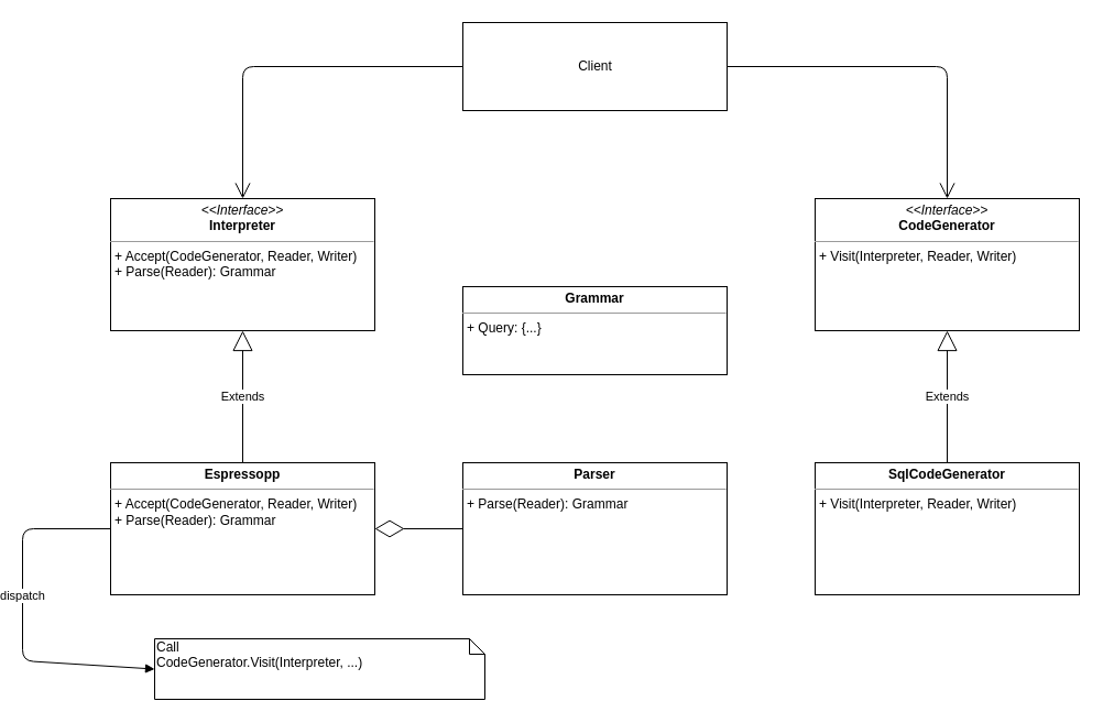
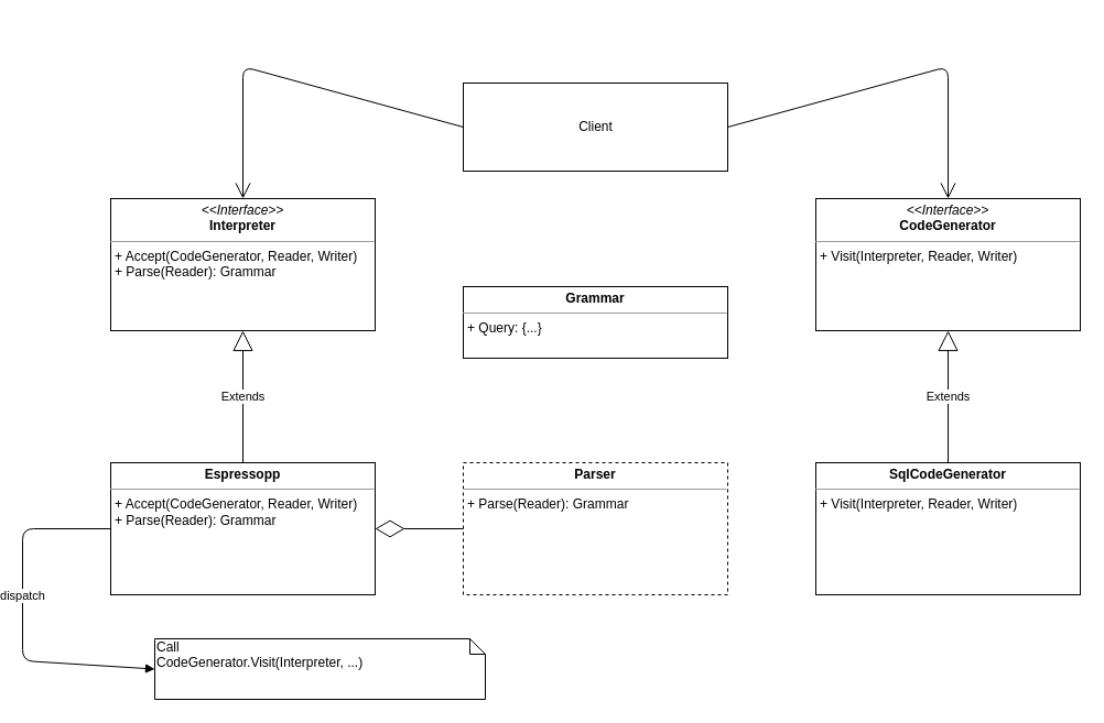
  <mxCell id="0" />
  <mxCell id="1" parent="0" />
- <mxCell id="2" value="Client" style="html=1;" parent="1" vertex="1"><mxGeometry x="420" y="20" width="240" height="80" as="geometry" /></mxCell>
+ <mxCell id="2" value="Client" style="html=1;" parent="1" vertex="1"><mxGeometry x="420" y="75" width="240" height="80" as="geometry" /></mxCell>
  <mxCell id="3" value="&lt;p style=&quot;margin: 0px ; margin-top: 4px ; text-align: center&quot;&gt;&lt;i&gt;&amp;lt;&amp;lt;Interface&amp;gt;&amp;gt;&lt;/i&gt;&lt;br&gt;&lt;b&gt;CodeGenerator&lt;/b&gt;&lt;/p&gt;&lt;hr size=&quot;1&quot;&gt;&lt;p style=&quot;margin: 0px ; margin-left: 4px&quot;&gt;+ Visit&lt;span&gt;(Interpreter, Reader, Writer)&lt;/span&gt;&lt;/p&gt;" style="verticalAlign=top;align=left;overflow=fill;fontSize=12;fontFamily=Helvetica;html=1;" parent="1" vertex="1"><mxGeometry x="740" y="180" width="240" height="120" as="geometry" /></mxCell>
  <mxCell id="4" value="&lt;p style=&quot;margin: 0px ; margin-top: 4px ; text-align: center&quot;&gt;&lt;i&gt;&amp;lt;&amp;lt;Interface&amp;gt;&amp;gt;&lt;/i&gt;&lt;br&gt;&lt;b&gt;Interpreter&lt;/b&gt;&lt;/p&gt;&lt;hr size=&quot;1&quot;&gt;&lt;p style=&quot;margin: 0px ; margin-left: 4px&quot;&gt;+ Accept(CodeGenerator, Reader, Writer)&lt;br&gt;&lt;/p&gt;&lt;p style=&quot;margin: 0px ; margin-left: 4px&quot;&gt;+ Parse(Reader): Grammar&lt;/p&gt;" style="verticalAlign=top;align=left;overflow=fill;fontSize=12;fontFamily=Helvetica;html=1;" parent="1" vertex="1"><mxGeometry x="100" y="180" width="240" height="120" as="geometry" /></mxCell>
  <mxCell id="5" value="&lt;p style=&quot;margin: 0px ; margin-top: 4px ; text-align: center&quot;&gt;&lt;b&gt;SqlCodeGenerator&lt;/b&gt;&lt;/p&gt;&lt;hr size=&quot;1&quot;&gt;&lt;p style=&quot;margin: 0px ; margin-left: 4px&quot;&gt;&lt;/p&gt;&lt;p style=&quot;margin: 0px ; margin-left: 4px&quot;&gt;+ Visit(Interpreter, Reader, Writer)&lt;br&gt;&lt;/p&gt;&lt;p style=&quot;margin: 0px ; margin-left: 4px&quot;&gt;&lt;br&gt;&lt;/p&gt;" style="verticalAlign=top;align=left;overflow=fill;fontSize=12;fontFamily=Helvetica;html=1;" parent="1" vertex="1"><mxGeometry x="740" y="420" width="240" height="120" as="geometry" /></mxCell>
  <mxCell id="6" value="Extends" style="endArrow=block;endSize=16;endFill=0;html=1;exitX=0.5;exitY=0;exitDx=0;exitDy=0;" parent="1" source="5" target="3" edge="1"><mxGeometry width="160" relative="1" as="geometry"><mxPoint x="60" y="570" as="sourcePoint" /><mxPoint x="220" y="570" as="targetPoint" /></mxGeometry></mxCell>
  <mxCell id="7" value="&lt;p style=&quot;margin: 0px ; margin-top: 4px ; text-align: center&quot;&gt;&lt;b&gt;Espressopp&lt;/b&gt;&lt;/p&gt;&lt;hr size=&quot;1&quot;&gt;&lt;p style=&quot;margin: 0px ; margin-left: 4px&quot;&gt;&lt;/p&gt;&lt;p style=&quot;margin: 0px ; margin-left: 4px&quot;&gt;+ Accept(CodeGenerator, Reader, Writer)&lt;/p&gt;&lt;p style=&quot;margin: 0px ; margin-left: 4px&quot;&gt;+ Parse(Reader): Grammar&lt;/p&gt;" style="verticalAlign=top;align=left;overflow=fill;fontSize=12;fontFamily=Helvetica;html=1;" parent="1" vertex="1"><mxGeometry x="100" y="420" width="240" height="120" as="geometry" /></mxCell>
  <mxCell id="8" value="Extends" style="endArrow=block;endSize=16;endFill=0;html=1;entryX=0.5;entryY=1;entryDx=0;entryDy=0;exitX=0.5;exitY=0;exitDx=0;exitDy=0;" parent="1" source="7" target="4" edge="1"><mxGeometry width="160" relative="1" as="geometry"><mxPoint x="-140" y="610" as="sourcePoint" /><mxPoint x="20" y="610" as="targetPoint" /></mxGeometry></mxCell>
  <mxCell id="9" value="Call&lt;br&gt;CodeGenerator.Visit(Interpreter, ...)" style="shape=note;whiteSpace=wrap;html=1;size=14;verticalAlign=top;align=left;spacingTop=-6;" parent="1" vertex="1"><mxGeometry x="140" y="580" width="300" height="55" as="geometry" /></mxCell>
  <mxCell id="10" value="" style="endArrow=open;endFill=1;endSize=12;html=1;exitX=0;exitY=0.5;exitDx=0;exitDy=0;entryX=0.5;entryY=0;entryDx=0;entryDy=0;" parent="1" source="2" target="4" edge="1"><mxGeometry width="160" relative="1" as="geometry"><mxPoint x="-140" y="760" as="sourcePoint" /><mxPoint x="20" y="760" as="targetPoint" /><Array as="points"><mxPoint x="220" y="60" /></Array></mxGeometry></mxCell>
  <mxCell id="11" value="" style="endArrow=open;endFill=1;endSize=12;html=1;exitX=1;exitY=0.5;exitDx=0;exitDy=0;entryX=0.5;entryY=0;entryDx=0;entryDy=0;" parent="1" source="2" target="3" edge="1"><mxGeometry width="160" relative="1" as="geometry"><mxPoint x="340" y="130" as="sourcePoint" /><mxPoint x="170" y="250" as="targetPoint" /><Array as="points"><mxPoint x="860" y="60" /></Array></mxGeometry></mxCell>
  <mxCell id="12" value="dispatch" style="html=1;verticalAlign=bottom;endArrow=block;exitX=0;exitY=0.5;exitDx=0;exitDy=0;entryX=0;entryY=0.5;entryDx=0;entryDy=0;entryPerimeter=0;" parent="1" source="7" target="9" edge="1"><mxGeometry x="-0.062" width="80" relative="1" as="geometry"><mxPoint x="-20" y="610" as="sourcePoint" /><mxPoint x="50" y="690" as="targetPoint" /><Array as="points"><mxPoint x="20" y="480" /><mxPoint x="20" y="600" /></Array><mxPoint as="offset" /></mxGeometry></mxCell>
- <mxCell id="13" value="&lt;p style=&quot;margin: 0px ; margin-top: 4px ; text-align: center&quot;&gt;&lt;b&gt;Parser&lt;/b&gt;&lt;/p&gt;&lt;hr size=&quot;1&quot;&gt;&lt;p style=&quot;margin: 0px ; margin-left: 4px&quot;&gt;&lt;/p&gt;&lt;p style=&quot;margin: 0px ; margin-left: 4px&quot;&gt;+ Parse(Reader): Grammar&lt;br&gt;&lt;/p&gt;" style="verticalAlign=top;align=left;overflow=fill;fontSize=12;fontFamily=Helvetica;html=1;" parent="1" vertex="1"><mxGeometry x="420" y="420" width="240" height="120" as="geometry" /></mxCell>
+ <mxCell id="13" value="&lt;p style=&quot;margin: 0px ; margin-top: 4px ; text-align: center&quot;&gt;&lt;b&gt;Parser&lt;/b&gt;&lt;/p&gt;&lt;hr size=&quot;1&quot;&gt;&lt;p style=&quot;margin: 0px ; margin-left: 4px&quot;&gt;&lt;/p&gt;&lt;p style=&quot;margin: 0px ; margin-left: 4px&quot;&gt;+ Parse(Reader): Grammar&lt;br&gt;&lt;/p&gt;" style="verticalAlign=top;align=left;overflow=fill;fontSize=12;fontFamily=Helvetica;html=1;dashed=1;" parent="1" vertex="1"><mxGeometry x="420" y="420" width="240" height="120" as="geometry" /></mxCell>
  <mxCell id="14" value="" style="endArrow=diamondThin;endFill=0;endSize=24;html=1;exitX=0;exitY=0.5;exitDx=0;exitDy=0;entryX=1;entryY=0.5;entryDx=0;entryDy=0;" parent="1" source="13" target="7" edge="1"><mxGeometry width="160" relative="1" as="geometry"><mxPoint x="30" y="600" as="sourcePoint" /><mxPoint x="970" y="580" as="targetPoint" /></mxGeometry></mxCell>
- <mxCell id="15" value="&lt;p style=&quot;margin: 0px ; margin-top: 4px ; text-align: center&quot;&gt;&lt;b&gt;Grammar&lt;/b&gt;&lt;/p&gt;&lt;hr size=&quot;1&quot;&gt;&lt;p style=&quot;margin: 0px ; margin-left: 4px&quot;&gt;+ Query: {...}&lt;/p&gt;" style="verticalAlign=top;align=left;overflow=fill;fontSize=12;fontFamily=Helvetica;html=1;" parent="1" vertex="1"><mxGeometry x="420" y="260" width="240" height="80" as="geometry" /></mxCell>
+ <mxCell id="15" value="&lt;p style=&quot;margin: 0px ; margin-top: 4px ; text-align: center&quot;&gt;&lt;b&gt;Grammar&lt;/b&gt;&lt;/p&gt;&lt;hr size=&quot;1&quot;&gt;&lt;p style=&quot;margin: 0px ; margin-left: 4px&quot;&gt;+ Query: {...}&lt;/p&gt;" style="verticalAlign=top;align=left;overflow=fill;fontSize=12;fontFamily=Helvetica;html=1;" parent="1" vertex="1"><mxGeometry x="420" y="260" width="240" height="65" as="geometry" /></mxCell>
